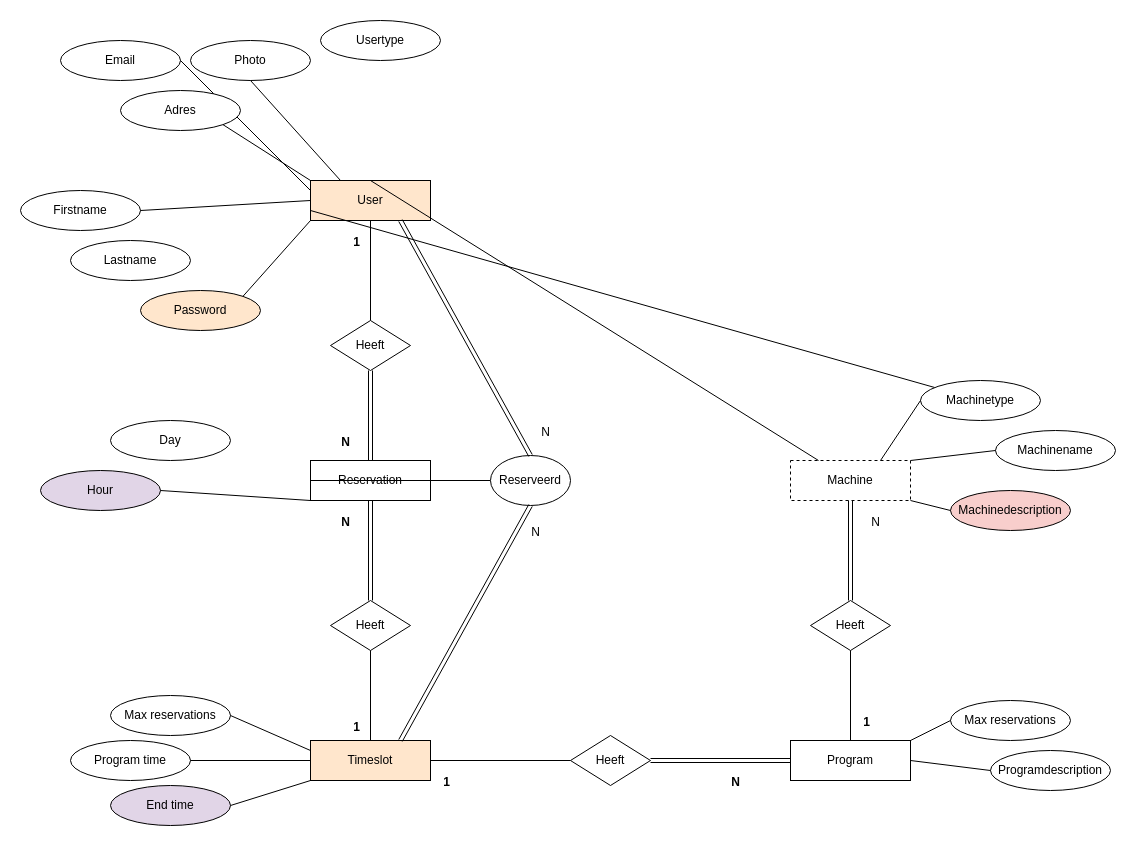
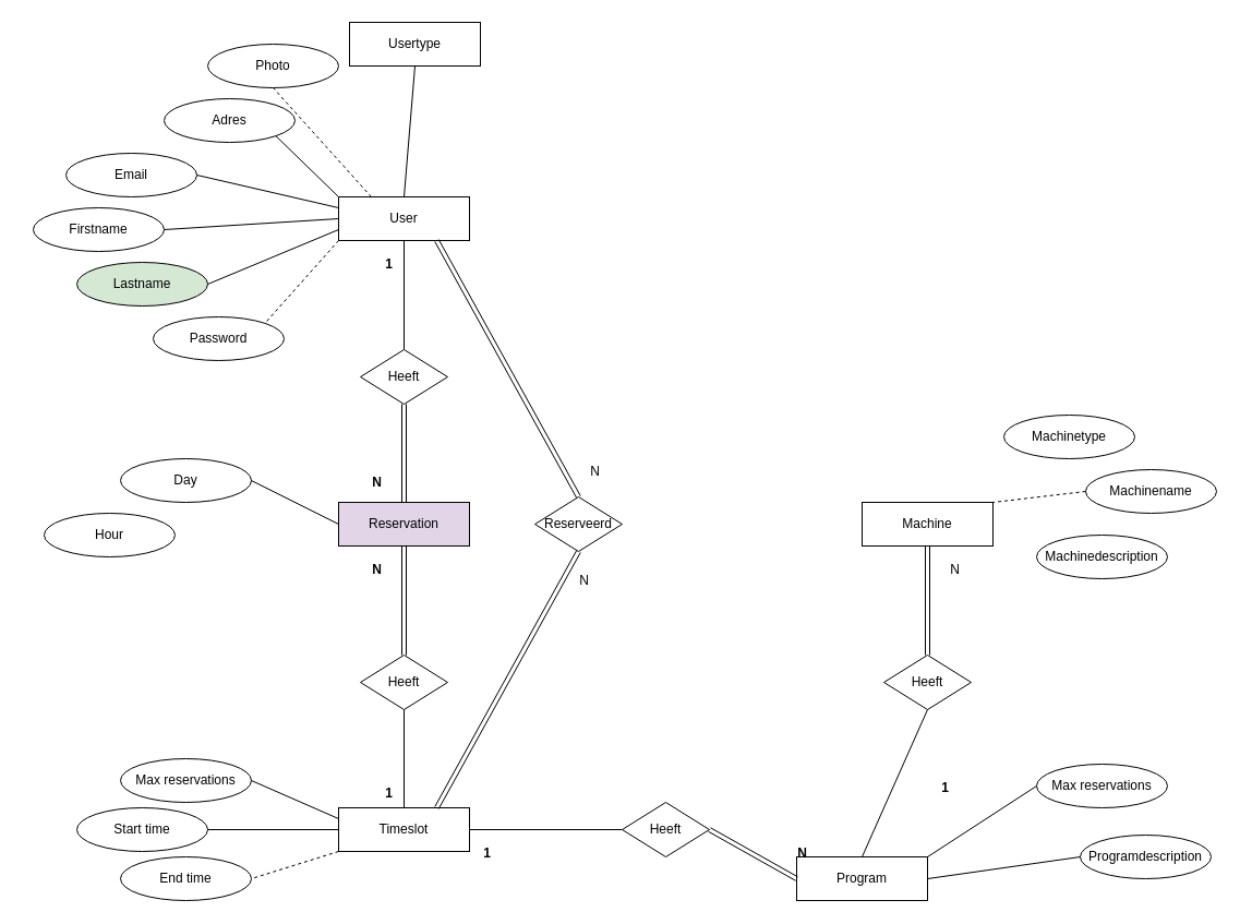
  <mxCell id="0" />
  <mxCell id="1" parent="0" />
- <mxCell id="2" value="User" style="rounded=0;whiteSpace=wrap;html=1;fillColor=#ffe6cc;" parent="1" vertex="1"><mxGeometry x="310" y="180" width="120" height="40" as="geometry" /></mxCell>
- <mxCell id="3" value="Timeslot" style="rounded=0;whiteSpace=wrap;html=1;fillColor=#ffe6cc;" parent="1" vertex="1"><mxGeometry x="310" y="740" width="120" height="40" as="geometry" /></mxCell>
- <mxCell id="4" value="Reservation" style="rounded=0;whiteSpace=wrap;html=1;" parent="1" vertex="1"><mxGeometry x="310" y="460" width="120" height="40" as="geometry" /></mxCell>
- <mxCell id="5" value="Program" style="rounded=0;whiteSpace=wrap;html=1;" parent="1" vertex="1"><mxGeometry x="790" y="740" width="120" height="40" as="geometry" /></mxCell>
- <mxCell id="6" value="Password" style="ellipse;whiteSpace=wrap;html=1;fillColor=#ffe6cc;" parent="1" vertex="1"><mxGeometry x="140" y="290" width="120" height="40" as="geometry" /></mxCell>
- <mxCell id="7" value="Firstname" style="ellipse;whiteSpace=wrap;html=1;" parent="1" vertex="1"><mxGeometry x="20" y="190" width="120" height="40" as="geometry" /></mxCell>
- <mxCell id="8" value="Lastname" style="ellipse;whiteSpace=wrap;html=1;" parent="1" vertex="1"><mxGeometry x="70" y="240" width="120" height="40" as="geometry" /></mxCell>
- <mxCell id="9" value="Email" style="ellipse;whiteSpace=wrap;html=1;" parent="1" vertex="1"><mxGeometry x="60" y="40" width="120" height="40" as="geometry" /></mxCell>
+ <mxCell id="2" value="User" style="rounded=0;whiteSpace=wrap;html=1;" parent="1" vertex="1"><mxGeometry x="310" y="180" width="120" height="40" as="geometry" /></mxCell>
+ <mxCell id="3" value="Timeslot" style="rounded=0;whiteSpace=wrap;html=1;" parent="1" vertex="1"><mxGeometry x="310" y="740" width="120" height="40" as="geometry" /></mxCell>
+ <mxCell id="4" value="Reservation" style="rounded=0;whiteSpace=wrap;html=1;fillColor=#e1d5e7;" parent="1" vertex="1"><mxGeometry x="310" y="460" width="120" height="40" as="geometry" /></mxCell>
+ <mxCell id="5" value="Program" style="rounded=0;whiteSpace=wrap;html=1;" parent="1" vertex="1"><mxGeometry x="730" y="785" width="120" height="40" as="geometry" /></mxCell>
+ <mxCell id="6" value="Password" style="ellipse;whiteSpace=wrap;html=1;" parent="1" vertex="1"><mxGeometry x="140" y="290" width="120" height="40" as="geometry" /></mxCell>
+ <mxCell id="7" value="Firstname" style="ellipse;whiteSpace=wrap;html=1;" parent="1" vertex="1"><mxGeometry x="30" y="190" width="120" height="40" as="geometry" /></mxCell>
+ <mxCell id="8" value="Lastname" style="ellipse;whiteSpace=wrap;html=1;fillColor=#d5e8d4;" parent="1" vertex="1"><mxGeometry x="70" y="240" width="120" height="40" as="geometry" /></mxCell>
+ <mxCell id="9" value="Email" style="ellipse;whiteSpace=wrap;html=1;" parent="1" vertex="1"><mxGeometry x="60" y="140" width="120" height="40" as="geometry" /></mxCell>
  <mxCell id="10" value="" style="endArrow=none;html=1;rounded=0;entryX=1;entryY=0.5;entryDx=0;entryDy=0;exitX=0;exitY=0.25;exitDx=0;exitDy=0;" parent="1" source="2" target="9" edge="1"><mxGeometry width="50" height="50" relative="1" as="geometry"><mxPoint x="320" y="190" as="sourcePoint" /><mxPoint x="262.426" y="144.142" as="targetPoint" /></mxGeometry></mxCell>
  <mxCell id="11" value="" style="endArrow=none;html=1;rounded=0;entryX=1;entryY=0.5;entryDx=0;entryDy=0;exitX=0;exitY=0.5;exitDx=0;exitDy=0;" parent="1" source="2" target="7" edge="1"><mxGeometry width="50" height="50" relative="1" as="geometry"><mxPoint x="320" y="200" as="sourcePoint" /><mxPoint x="190" y="170" as="targetPoint" /></mxGeometry></mxCell>
- <mxCell id="12" value="" style="endArrow=none;html=1;rounded=0;exitX=0;exitY=0.75;exitDx=0;exitDy=0;" parent="1" source="2" target="54" edge="1"><mxGeometry width="50" height="50" relative="1" as="geometry"><mxPoint x="320" y="210" as="sourcePoint" /><mxPoint x="150" y="220" as="targetPoint" /></mxGeometry></mxCell>
- <mxCell id="13" value="" style="endArrow=none;html=1;rounded=0;entryX=1;entryY=0;entryDx=0;entryDy=0;exitX=0;exitY=1;exitDx=0;exitDy=0;" parent="1" source="2" target="6" edge="1"><mxGeometry width="50" height="50" relative="1" as="geometry"><mxPoint x="320" y="220" as="sourcePoint" /><mxPoint x="200" y="270" as="targetPoint" /></mxGeometry></mxCell>
+ <mxCell id="12" value="" style="endArrow=none;html=1;rounded=0;entryX=1;entryY=0.5;entryDx=0;entryDy=0;exitX=0;exitY=0.75;exitDx=0;exitDy=0;" parent="1" source="2" target="8" edge="1"><mxGeometry width="50" height="50" relative="1" as="geometry"><mxPoint x="320" y="210" as="sourcePoint" /><mxPoint x="150" y="220" as="targetPoint" /></mxGeometry></mxCell>
+ <mxCell id="13" value="" style="endArrow=none;html=1;rounded=0;entryX=1;entryY=0;entryDx=0;entryDy=0;exitX=0;exitY=1;exitDx=0;exitDy=0;dashed=1;" parent="1" source="2" target="6" edge="1"><mxGeometry width="50" height="50" relative="1" as="geometry"><mxPoint x="320" y="220" as="sourcePoint" /><mxPoint x="200" y="270" as="targetPoint" /></mxGeometry></mxCell>
  <mxCell id="14" value="Heeft" style="rhombus;whiteSpace=wrap;html=1;" parent="1" vertex="1"><mxGeometry x="570" y="735" width="80" height="50" as="geometry" /></mxCell>
  <mxCell id="15" value="Heeft" style="rhombus;whiteSpace=wrap;html=1;" parent="1" vertex="1"><mxGeometry x="330" y="320" width="80" height="50" as="geometry" /></mxCell>
  <mxCell id="16" value="" style="endArrow=none;html=1;rounded=0;entryX=0.5;entryY=0;entryDx=0;entryDy=0;exitX=0.5;exitY=1;exitDx=0;exitDy=0;" parent="1" source="2" target="15" edge="1"><mxGeometry relative="1" as="geometry"><mxPoint x="620" y="210" as="sourcePoint" /><mxPoint x="720" y="210" as="targetPoint" /></mxGeometry></mxCell>
  <mxCell id="17" value="1" style="resizable=0;html=1;align=right;verticalAlign=bottom;fontStyle=1" parent="16" connectable="0" vertex="1"><mxGeometry x="1" relative="1" as="geometry"><mxPoint x="-10" y="-70" as="offset" /></mxGeometry></mxCell>
  <mxCell id="18" value="" style="shape=link;html=1;rounded=0;exitX=0.5;exitY=0;exitDx=0;exitDy=0;entryX=0.5;entryY=1;entryDx=0;entryDy=0;" parent="1" source="4" target="15" edge="1"><mxGeometry relative="1" as="geometry"><mxPoint x="440" y="210" as="sourcePoint" /><mxPoint x="540" y="210" as="targetPoint" /></mxGeometry></mxCell>
  <mxCell id="19" value="N" style="resizable=0;html=1;align=right;verticalAlign=bottom;fontStyle=1" parent="18" connectable="0" vertex="1"><mxGeometry x="1" relative="1" as="geometry"><mxPoint x="-20" y="80" as="offset" /></mxGeometry></mxCell>
  <mxCell id="20" value="Heeft" style="rhombus;whiteSpace=wrap;html=1;" parent="1" vertex="1"><mxGeometry x="330" y="600" width="80" height="50" as="geometry" /></mxCell>
  <mxCell id="21" value="" style="endArrow=none;html=1;rounded=0;entryX=0.5;entryY=0;entryDx=0;entryDy=0;exitX=0.5;exitY=1;exitDx=0;exitDy=0;" parent="1" source="20" target="3" edge="1"><mxGeometry relative="1" as="geometry"><mxPoint x="380" y="510" as="sourcePoint" /><mxPoint x="380" y="610" as="targetPoint" /></mxGeometry></mxCell>
  <mxCell id="22" value="1" style="resizable=0;html=1;align=right;verticalAlign=bottom;fontStyle=1" parent="21" connectable="0" vertex="1"><mxGeometry x="1" relative="1" as="geometry"><mxPoint x="-10" y="-5" as="offset" /></mxGeometry></mxCell>
  <mxCell id="23" value="" style="endArrow=none;html=1;rounded=0;entryX=1;entryY=0.5;entryDx=0;entryDy=0;exitX=0;exitY=0.5;exitDx=0;exitDy=0;" parent="1" source="14" target="3" edge="1"><mxGeometry relative="1" as="geometry"><mxPoint x="620" y="810" as="sourcePoint" /><mxPoint x="520" y="810" as="targetPoint" /></mxGeometry></mxCell>
  <mxCell id="24" value="1" style="resizable=0;html=1;align=right;verticalAlign=bottom;fontStyle=1" parent="23" connectable="0" vertex="1"><mxGeometry x="1" relative="1" as="geometry"><mxPoint x="20" y="30" as="offset" /></mxGeometry></mxCell>
  <mxCell id="25" value="" style="shape=link;html=1;rounded=0;exitX=0;exitY=0.5;exitDx=0;exitDy=0;entryX=1;entryY=0.5;entryDx=0;entryDy=0;" parent="1" source="5" target="14" edge="1"><mxGeometry relative="1" as="geometry"><mxPoint x="460" y="470" as="sourcePoint" /><mxPoint x="460" y="380" as="targetPoint" /></mxGeometry></mxCell>
  <mxCell id="26" value="N" style="resizable=0;html=1;align=right;verticalAlign=bottom;fontStyle=1" parent="25" connectable="0" vertex="1"><mxGeometry x="1" relative="1" as="geometry"><mxPoint x="90" y="30" as="offset" /></mxGeometry></mxCell>
  <mxCell id="27" value="Max reservations" style="ellipse;whiteSpace=wrap;html=1;" parent="1" vertex="1"><mxGeometry x="110" y="695" width="120" height="40" as="geometry" /></mxCell>
  <mxCell id="28" value="" style="shape=link;html=1;rounded=0;exitX=0.5;exitY=0;exitDx=0;exitDy=0;entryX=0.5;entryY=1;entryDx=0;entryDy=0;" parent="1" source="20" target="4" edge="1"><mxGeometry relative="1" as="geometry"><mxPoint x="380" y="470" as="sourcePoint" /><mxPoint x="380" y="380" as="targetPoint" /></mxGeometry></mxCell>
  <mxCell id="29" value="N" style="resizable=0;html=1;align=right;verticalAlign=bottom;fontStyle=1" parent="28" connectable="0" vertex="1"><mxGeometry x="1" relative="1" as="geometry"><mxPoint x="-20" y="30" as="offset" /></mxGeometry></mxCell>
  <mxCell id="30" value="" style="endArrow=none;html=1;rounded=0;entryX=1;entryY=0.5;entryDx=0;entryDy=0;exitX=0;exitY=0.25;exitDx=0;exitDy=0;" parent="1" source="3" target="27" edge="1"><mxGeometry width="50" height="50" relative="1" as="geometry"><mxPoint x="320" y="480" as="sourcePoint" /><mxPoint x="240" y="450" as="targetPoint" /></mxGeometry></mxCell>
  <mxCell id="31" value="Day" style="ellipse;whiteSpace=wrap;html=1;" parent="1" vertex="1"><mxGeometry x="110" y="420" width="120" height="40" as="geometry" /></mxCell>
- <mxCell id="32" value="" style="endArrow=none;html=1;rounded=0;exitX=0;exitY=0.5;exitDx=0;exitDy=0;" parent="1" source="4" target="35" edge="1"><mxGeometry width="50" height="50" relative="1" as="geometry"><mxPoint x="320" y="480" as="sourcePoint" /><mxPoint x="240" y="450" as="targetPoint" /></mxGeometry></mxCell>
- <mxCell id="33" value="Program time" style="ellipse;whiteSpace=wrap;html=1;" parent="1" vertex="1"><mxGeometry x="70" y="740" width="120" height="40" as="geometry" /></mxCell>
+ <mxCell id="32" value="" style="endArrow=none;html=1;rounded=0;entryX=1;entryY=0.5;entryDx=0;entryDy=0;exitX=0;exitY=0.5;exitDx=0;exitDy=0;" parent="1" source="4" target="31" edge="1"><mxGeometry width="50" height="50" relative="1" as="geometry"><mxPoint x="320" y="480" as="sourcePoint" /><mxPoint x="240" y="450" as="targetPoint" /></mxGeometry></mxCell>
+ <mxCell id="33" value="Start time" style="ellipse;whiteSpace=wrap;html=1;" parent="1" vertex="1"><mxGeometry x="70" y="740" width="120" height="40" as="geometry" /></mxCell>
  <mxCell id="34" value="" style="endArrow=none;html=1;rounded=0;entryX=1;entryY=0.5;entryDx=0;entryDy=0;exitX=0;exitY=0.5;exitDx=0;exitDy=0;" parent="1" source="3" target="33" edge="1"><mxGeometry width="50" height="50" relative="1" as="geometry"><mxPoint x="300" y="820" as="sourcePoint" /><mxPoint x="240" y="725" as="targetPoint" /></mxGeometry></mxCell>
- <mxCell id="35" value="Reserveerd" style="ellipse;whiteSpace=wrap;html=1;" parent="1" vertex="1"><mxGeometry x="490" y="455" width="80" height="50" as="geometry" /></mxCell>
+ <mxCell id="35" value="Reserveerd" style="rhombus;whiteSpace=wrap;html=1;" parent="1" vertex="1"><mxGeometry x="490" y="455" width="80" height="50" as="geometry" /></mxCell>
  <mxCell id="36" value="" style="shape=link;html=1;rounded=0;exitX=0.75;exitY=1;exitDx=0;exitDy=0;entryX=0.5;entryY=0;entryDx=0;entryDy=0;" parent="1" source="2" target="35" edge="1"><mxGeometry relative="1" as="geometry"><mxPoint x="560" y="360" as="sourcePoint" /><mxPoint x="720" y="360" as="targetPoint" /></mxGeometry></mxCell>
  <mxCell id="37" value="N" style="resizable=0;html=1;align=right;verticalAlign=bottom;" parent="36" connectable="0" vertex="1"><mxGeometry x="1" relative="1" as="geometry"><mxPoint x="20" y="-15" as="offset" /></mxGeometry></mxCell>
  <mxCell id="38" value="" style="shape=link;html=1;rounded=0;exitX=0.5;exitY=1;exitDx=0;exitDy=0;entryX=0.75;entryY=0;entryDx=0;entryDy=0;" parent="1" source="35" target="3" edge="1"><mxGeometry relative="1" as="geometry"><mxPoint x="490" y="230" as="sourcePoint" /><mxPoint x="600" y="465" as="targetPoint" /></mxGeometry></mxCell>
  <mxCell id="39" value="N" style="resizable=0;html=1;align=right;verticalAlign=bottom;" parent="38" connectable="0" vertex="1"><mxGeometry x="1" relative="1" as="geometry"><mxPoint x="140" y="-200" as="offset" /></mxGeometry></mxCell>
- <mxCell id="40" value="Adres" style="ellipse;whiteSpace=wrap;html=1;" parent="1" vertex="1"><mxGeometry x="120" y="90" width="120" height="40" as="geometry" /></mxCell>
+ <mxCell id="40" value="Adres" style="ellipse;whiteSpace=wrap;html=1;" parent="1" vertex="1"><mxGeometry x="150" y="90" width="120" height="40" as="geometry" /></mxCell>
  <mxCell id="41" value="" style="endArrow=none;html=1;rounded=0;entryX=1;entryY=1;entryDx=0;entryDy=0;exitX=0;exitY=0;exitDx=0;exitDy=0;" parent="1" source="2" target="40" edge="1"><mxGeometry width="50" height="50" relative="1" as="geometry"><mxPoint x="320" y="200" as="sourcePoint" /><mxPoint x="190" y="170" as="targetPoint" /></mxGeometry></mxCell>
  <mxCell id="42" value="Photo" style="ellipse;whiteSpace=wrap;html=1;" parent="1" vertex="1"><mxGeometry x="190" y="40" width="120" height="40" as="geometry" /></mxCell>
- <mxCell id="43" value="" style="endArrow=none;html=1;rounded=0;entryX=0.5;entryY=1;entryDx=0;entryDy=0;exitX=0.25;exitY=0;exitDx=0;exitDy=0;" parent="1" source="2" target="42" edge="1"><mxGeometry width="50" height="50" relative="1" as="geometry"><mxPoint x="320" y="190" as="sourcePoint" /><mxPoint x="232.426" y="134.142" as="targetPoint" /></mxGeometry></mxCell>
- <mxCell id="44" value="Machine" style="rounded=0;whiteSpace=wrap;html=1;dashed=1;" vertex="1" parent="1"><mxGeometry x="790" y="460" width="120" height="40" as="geometry" /></mxCell>
- <mxCell id="45" value="Usertype" style="ellipse;whiteSpace=wrap;html=1;" vertex="1" parent="1"><mxGeometry x="320" width="120" height="40" as="geometry" y="20" /></mxCell>
- <mxCell id="46" value="" style="endArrow=none;html=1;rounded=0;exitX=0.5;exitY=0;exitDx=0;exitDy=0;" edge="1" parent="1" source="2" target="44"><mxGeometry width="50" height="50" relative="1" as="geometry"><mxPoint x="350" y="190" as="sourcePoint" /><mxPoint x="260" y="90" as="targetPoint" /></mxGeometry></mxCell>
+ <mxCell id="43" value="" style="endArrow=none;html=1;rounded=0;entryX=0.5;entryY=1;entryDx=0;entryDy=0;exitX=0.25;exitY=0;exitDx=0;exitDy=0;dashed=1;" parent="1" source="2" target="42" edge="1"><mxGeometry width="50" height="50" relative="1" as="geometry"><mxPoint x="320" y="190" as="sourcePoint" /><mxPoint x="232.426" y="134.142" as="targetPoint" /></mxGeometry></mxCell>
+ <mxCell id="44" value="Machine" style="rounded=0;whiteSpace=wrap;html=1;" vertex="1" parent="1"><mxGeometry x="790" y="460" width="120" height="40" as="geometry" /></mxCell>
+ <mxCell id="45" value="Usertype" style="whiteSpace=wrap;html=1;rounded=0;" vertex="1" parent="1"><mxGeometry x="320" width="120" height="40" as="geometry" y="20" /></mxCell>
+ <mxCell id="46" value="" style="endArrow=none;html=1;rounded=0;entryX=0.5;entryY=1;entryDx=0;entryDy=0;exitX=0.5;exitY=0;exitDx=0;exitDy=0;" edge="1" parent="1" source="2" target="45"><mxGeometry width="50" height="50" relative="1" as="geometry"><mxPoint x="350" y="190" as="sourcePoint" /><mxPoint x="260" y="90" as="targetPoint" /></mxGeometry></mxCell>
  <mxCell id="47" value="Heeft" style="rhombus;whiteSpace=wrap;html=1;" vertex="1" parent="1"><mxGeometry x="810" y="600" width="80" height="50" as="geometry" /></mxCell>
- <mxCell id="48" value="Hour" style="ellipse;whiteSpace=wrap;html=1;fillColor=#e1d5e7;" vertex="1" parent="1"><mxGeometry x="40" y="470" width="120" height="40" as="geometry" /></mxCell>
- <mxCell id="49" value="" style="endArrow=none;html=1;rounded=0;entryX=1;entryY=0.5;entryDx=0;entryDy=0;exitX=0;exitY=1;exitDx=0;exitDy=0;" edge="1" parent="1" source="4" target="48"><mxGeometry width="50" height="50" relative="1" as="geometry"><mxPoint x="320" y="490" as="sourcePoint" /><mxPoint x="240" y="450" as="targetPoint" /></mxGeometry></mxCell>
- <mxCell id="50" value="End time" style="ellipse;whiteSpace=wrap;html=1;fillColor=#e1d5e7;" vertex="1" parent="1"><mxGeometry x="110" y="785" width="120" height="40" as="geometry" /></mxCell>
- <mxCell id="51" value="" style="endArrow=none;html=1;rounded=0;entryX=1;entryY=0.5;entryDx=0;entryDy=0;exitX=0;exitY=1;exitDx=0;exitDy=0;" edge="1" parent="1" source="3" target="50"><mxGeometry width="50" height="50" relative="1" as="geometry"><mxPoint x="310" y="820" as="sourcePoint" /><mxPoint x="200" y="770" as="targetPoint" /></mxGeometry></mxCell>
+ <mxCell id="48" value="Hour" style="ellipse;whiteSpace=wrap;html=1;" vertex="1" parent="1"><mxGeometry x="40" y="470" width="120" height="40" as="geometry" /></mxCell>
+ <mxCell id="50" value="End time" style="ellipse;whiteSpace=wrap;html=1;" vertex="1" parent="1"><mxGeometry x="110" y="785" width="120" height="40" as="geometry" /></mxCell>
+ <mxCell id="51" value="" style="endArrow=none;html=1;rounded=0;entryX=1;entryY=0.5;entryDx=0;entryDy=0;exitX=0;exitY=1;exitDx=0;exitDy=0;dashed=1;" edge="1" parent="1" source="3" target="50"><mxGeometry width="50" height="50" relative="1" as="geometry"><mxPoint x="310" y="820" as="sourcePoint" /><mxPoint x="200" y="770" as="targetPoint" /></mxGeometry></mxCell>
  <mxCell id="52" value="Max reservations" style="ellipse;whiteSpace=wrap;html=1;" vertex="1" parent="1"><mxGeometry x="950" y="700" width="120" height="40" as="geometry" /></mxCell>
  <mxCell id="53" value="" style="endArrow=none;html=1;rounded=0;entryX=0;entryY=0.5;entryDx=0;entryDy=0;exitX=1;exitY=0;exitDx=0;exitDy=0;" edge="1" parent="1" source="5" target="52"><mxGeometry width="50" height="50" relative="1" as="geometry"><mxPoint x="320" y="760" as="sourcePoint" /><mxPoint x="240" y="725" as="targetPoint" /></mxGeometry></mxCell>
  <mxCell id="54" value="Machinetype" style="ellipse;whiteSpace=wrap;html=1;" vertex="1" parent="1"><mxGeometry x="920" y="380" width="120" height="40" as="geometry" /></mxCell>
  <mxCell id="55" value="Machinename" style="ellipse;whiteSpace=wrap;html=1;" vertex="1" parent="1"><mxGeometry x="995" y="430" width="120" height="40" as="geometry" /></mxCell>
- <mxCell id="56" value="Machinedescription" style="ellipse;whiteSpace=wrap;html=1;fillColor=#f8cecc;" vertex="1" parent="1"><mxGeometry x="950" y="490" width="120" height="40" as="geometry" /></mxCell>
- <mxCell id="57" value="" style="endArrow=none;html=1;rounded=0;entryX=0.75;entryY=0;entryDx=0;entryDy=0;exitX=0;exitY=0.5;exitDx=0;exitDy=0;" edge="1" parent="1" source="54" target="44"><mxGeometry width="50" height="50" relative="1" as="geometry"><mxPoint x="920" y="750" as="sourcePoint" /><mxPoint x="960" y="730" as="targetPoint" /></mxGeometry></mxCell>
- <mxCell id="58" value="" style="endArrow=none;html=1;rounded=0;exitX=0;exitY=0.5;exitDx=0;exitDy=0;entryX=1;entryY=0;entryDx=0;entryDy=0;" edge="1" parent="1" source="55" target="44"><mxGeometry width="50" height="50" relative="1" as="geometry"><mxPoint x="930" y="410" as="sourcePoint" /><mxPoint x="920" y="440" as="targetPoint" /></mxGeometry></mxCell>
- <mxCell id="59" value="" style="endArrow=none;html=1;rounded=0;exitX=0;exitY=0.5;exitDx=0;exitDy=0;entryX=1;entryY=1;entryDx=0;entryDy=0;" edge="1" parent="1" source="56" target="44"><mxGeometry width="50" height="50" relative="1" as="geometry"><mxPoint x="980" y="460" as="sourcePoint" /><mxPoint x="920" y="470" as="targetPoint" /></mxGeometry></mxCell>
+ <mxCell id="56" value="Machinedescription" style="ellipse;whiteSpace=wrap;html=1;" vertex="1" parent="1"><mxGeometry x="950" y="490" width="120" height="40" as="geometry" /></mxCell>
+ <mxCell id="58" value="" style="endArrow=none;html=1;rounded=0;exitX=0;exitY=0.5;exitDx=0;exitDy=0;entryX=1;entryY=0;entryDx=0;entryDy=0;dashed=1;" edge="1" parent="1" source="55" target="44"><mxGeometry width="50" height="50" relative="1" as="geometry"><mxPoint x="930" y="410" as="sourcePoint" /><mxPoint x="920" y="440" as="targetPoint" /></mxGeometry></mxCell>
  <mxCell id="60" value="" style="shape=link;html=1;rounded=0;exitX=0.5;exitY=1;exitDx=0;exitDy=0;entryX=0.5;entryY=0;entryDx=0;entryDy=0;" edge="1" parent="1" source="44" target="47"><mxGeometry relative="1" as="geometry"><mxPoint x="690" y="507.5" as="sourcePoint" /><mxPoint x="840" y="570" as="targetPoint" /></mxGeometry></mxCell>
  <mxCell id="61" value="N" style="resizable=0;html=1;align=right;verticalAlign=bottom;" connectable="0" vertex="1" parent="60"><mxGeometry x="1" relative="1" as="geometry"><mxPoint x="30" y="-70" as="offset" /></mxGeometry></mxCell>
  <mxCell id="62" value="" style="endArrow=none;html=1;rounded=0;entryX=0.5;entryY=1;entryDx=0;entryDy=0;exitX=0.5;exitY=0;exitDx=0;exitDy=0;" edge="1" parent="1" source="5" target="47"><mxGeometry relative="1" as="geometry"><mxPoint x="620" y="770" as="sourcePoint" /><mxPoint x="440" y="770" as="targetPoint" /></mxGeometry></mxCell>
  <mxCell id="63" value="1" style="resizable=0;html=1;align=right;verticalAlign=bottom;fontStyle=1" connectable="0" vertex="1" parent="62"><mxGeometry x="1" relative="1" as="geometry"><mxPoint x="20" y="80" as="offset" /></mxGeometry></mxCell>
- <mxCell id="64" value="Programdescription" style="ellipse;whiteSpace=wrap;html=1;" vertex="1" parent="1"><mxGeometry x="990" y="750" width="120" height="40" as="geometry" /></mxCell>
+ <mxCell id="64" value="Programdescription" style="ellipse;whiteSpace=wrap;html=1;" vertex="1" parent="1"><mxGeometry x="990" y="765" width="120" height="40" as="geometry" /></mxCell>
  <mxCell id="65" value="" style="endArrow=none;html=1;rounded=0;entryX=0;entryY=0.5;entryDx=0;entryDy=0;exitX=1;exitY=0.5;exitDx=0;exitDy=0;" edge="1" parent="1" source="5" target="64"><mxGeometry width="50" height="50" relative="1" as="geometry"><mxPoint x="920" y="750" as="sourcePoint" /><mxPoint x="960" y="730" as="targetPoint" /></mxGeometry></mxCell>
